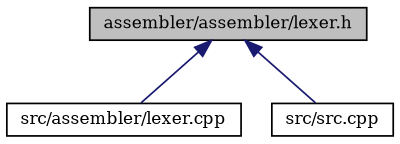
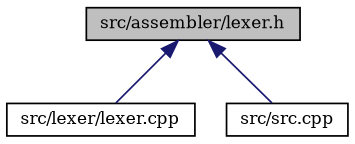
  digraph {
    fontname="DejaVu Serif"
    node [color=black fillcolor=white fontname="DejaVu Serif" fontsize=10 shape=record style=filled]
    edge [color=midnightblue dir=back fontname="DejaVu Serif" fontsize=10 labelfontname=Helvetica labelfontsize=10 style=solid]
-   n1 [fillcolor=grey75 fontcolor=black height=0.2 label="assembler/assembler/lexer.h" width=0.4]
-   n2 [height=0.2 label="src/assembler/lexer.cpp" width=0.4]
+   n1 [fillcolor=grey75 fontcolor=black height=0.2 label="src/assembler/lexer.h" width=0.4]
+   n2 [height=0.2 label="src/lexer/lexer.cpp" width=0.4]
    n3 [height=0.2 label="src/src.cpp" width=0.4]
    n1 -> n2
    n1 -> n3
  }
